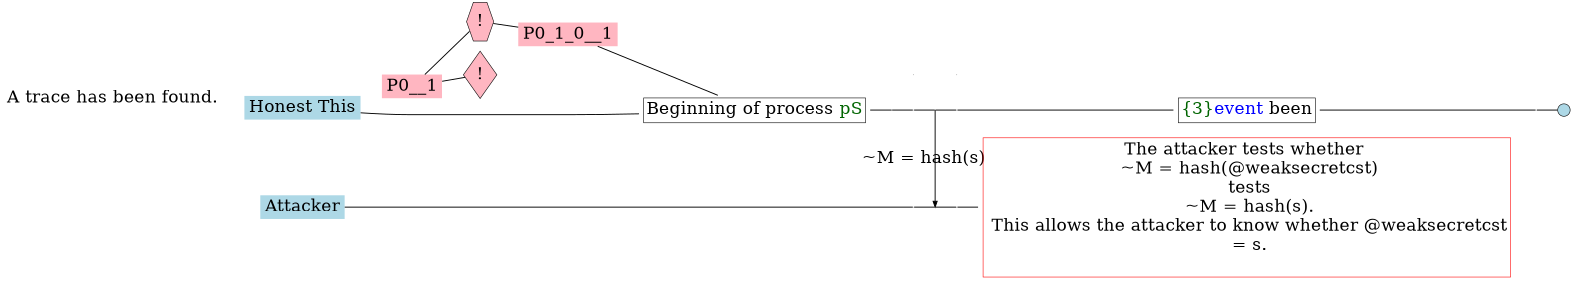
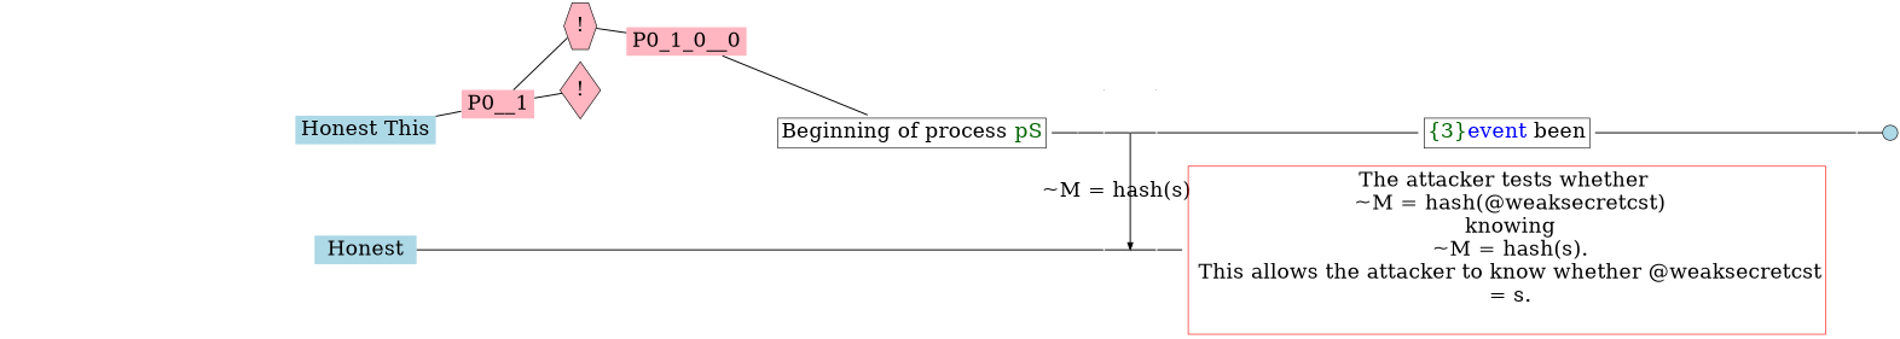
  digraph {
    ordering=out
    rankdir=LR
    node [fillcolor=lightpink fontsize=30 shape=point style=filled]
    edge [arrowhead=none fontsize=30 penwidth=1.6 weight=100]
    n1 [fillcolor=lightblue height=0 label="Honest This" shape=plaintext width=0]
-   n2 [fillcolor=lightblue height=0 label=Attacker shape=plaintext width=0]
+   n2 [fillcolor=lightblue height=0 label=Honest shape=plaintext width=0]
    n3 [height=0 label="!" shape=hexagon width=0]
    n4 [height=0 label="!" shape=diamond width=0]
    P0_1_0__4 [height=0 width=0]
    P0_0__2 [height=0 style=invisible width=0 fillcolor=""]
    P__1 [height=0 width=0]
    P0_1_0__5 [fillcolor=lightblue height=0 width=0]
    P__2 [height=0 width=0]
    P0_1_0__6 [fillcolor=lightblue height=0 width=0]
    P0_0__3 [height=0 style=invisible width=0 fillcolor=""]
    P__3 [fillcolor=lightblue height=0 width=0]
    P0__1 [fixedsize=false height=0 shape=none width=0]
-   P0_1_0__1 [fixedsize=false height=0 shape=none width=0]
+   P0_1_0__1 [fixedsize=false height=0 shape=none width=0 label=P0_1_0__0]
    n15 [height=0 label=<<TABLE BORDER="0" CELLBORDER="1" CELLSPACING="0" CELLPADDING="4"> <TR><TD><FONT COLOR="darkgreen">{3}</FONT><FONT COLOR="blue">event</FONT> been</TD></TR></TABLE>> shape=plaintext width=0 fillcolor="" style=""]
-   n16 [color=red height=0 label=<<TABLE BORDER="0" CELLBORDER="1" CELLSPACING="0" CELLPADDING="4"> <TR><TD>The attacker tests whether <br/> ~M = hash(@weaksecretcst)<br/> tests<br/> ~M = hash(s).<br/> This allows the attacker to know whether @weaksecretcst<br/> = s.<br/> </TD></TR></TABLE>> shape=plaintext width=0 fillcolor="" style=""]
-   n17 [height=0 label=<A trace has been found.<br/> > shape=plaintext width=0 fillcolor="" style=""]
+   n16 [color=red height=0 label=<<TABLE BORDER="0" CELLBORDER="1" CELLSPACING="0" CELLPADDING="4"> <TR><TD>The attacker tests whether <br/> ~M = hash(@weaksecretcst)<br/> knowing<br/> ~M = hash(s).<br/> This allows the attacker to know whether @weaksecretcst<br/> = s.<br/> </TD></TR></TABLE>> shape=plaintext width=0 fillcolor="" style=""]
    n18 [height=0 label=<<TABLE BORDER="0" CELLBORDER="1" CELLSPACING="0" CELLPADDING="4"> <TR><TD>Beginning of process <FONT COLOR="darkgreen">pS</FONT></TD></TR></TABLE>> shape=plaintext width=0 fillcolor="" style=""]
    P0_1_0__3 [height=0 width=0]
    P0_1_0__8 [fillcolor=lightblue height=0 width=0]
    P0_1_0__9 [fillcolor=lightblue height=0.3 width=0.3]
    subgraph sub_1 {
      rank=same
      n1
      n2
    }
    subgraph sub_2 {
      rank=same
      n3
      n4
    }
    subgraph sub_3 {
      rank=same
      P0_1_0__4
      P0_0__2
      P__1
    }
    subgraph sub_4 {
      rank=same
      P0_1_0__5
      P__2
    }
    subgraph sub_5 {
      rank=same
      P0_1_0__6
      P0_0__3
      P__3
    }
-   n1 -> n18
+   n1 -> P0__1
    n2 -> P__1
    n3 -> P0_1_0__1
    n4 -> P0_0__2 [style=invisible]
    P0_1_0__4 -> P0_1_0__5
    P0_0__2 -> P0_0__3 [style=invisible]
    P__1 -> P__2
    P0_1_0__5 -> P__2 [arrowhead=normal label=<~M = hash(s)> weight=""]
    P0_1_0__5 -> P0_1_0__6
    P__2 -> P__3
    P0_1_0__6 -> n15
    P__3 -> n16
    P0__1 -> n3 [weight=""]
    P0__1 -> n4 [weight=""]
    P0_1_0__1 -> n18
    n15 -> P0_1_0__8
-   n17 -> n1 [style=invisible]
    n18 -> P0_1_0__3
    P0_1_0__3 -> P0_1_0__4
    P0_1_0__8 -> P0_1_0__9
  }
